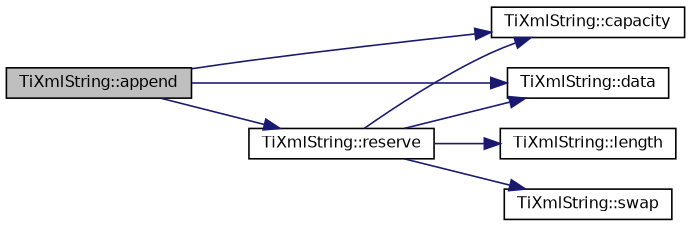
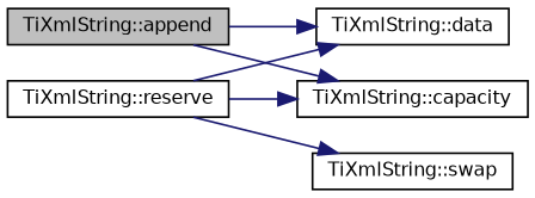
  digraph {
    rankdir=LR
    node [color=black fillcolor=white fontname=Helvetica fontsize=10 shape=record style=filled]
    edge [color=midnightblue fontname=Helvetica fontsize=10 labelfontname=Helvetica labelfontsize=10 style=solid]
    n1 [fillcolor=grey75 fontcolor=black height=0.2 label="TiXmlString::append" width=0.4]
    n2 [height=0.2 label="TiXmlString::capacity" width=0.4]
    n3 [height=0.2 label="TiXmlString::reserve" width=0.4]
    n4 [height=0.2 label="TiXmlString::data" width=0.4]
-   n5 [height=0.2 label="TiXmlString::length" width=0.4]
    n6 [height=0.2 label="TiXmlString::swap" width=0.4]
    n1 -> n2
-   n1 -> n3
    n1 -> n4
    n3 -> n2
    n3 -> n4
-   n3 -> n5
    n3 -> n6
  }
